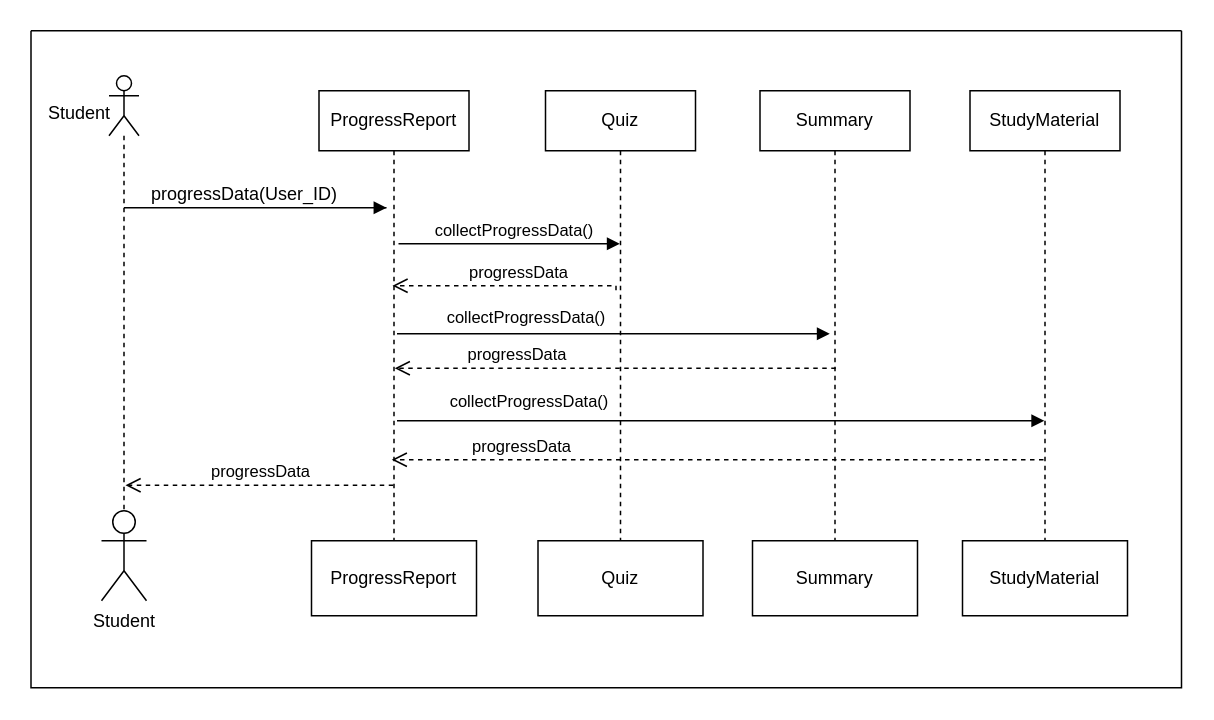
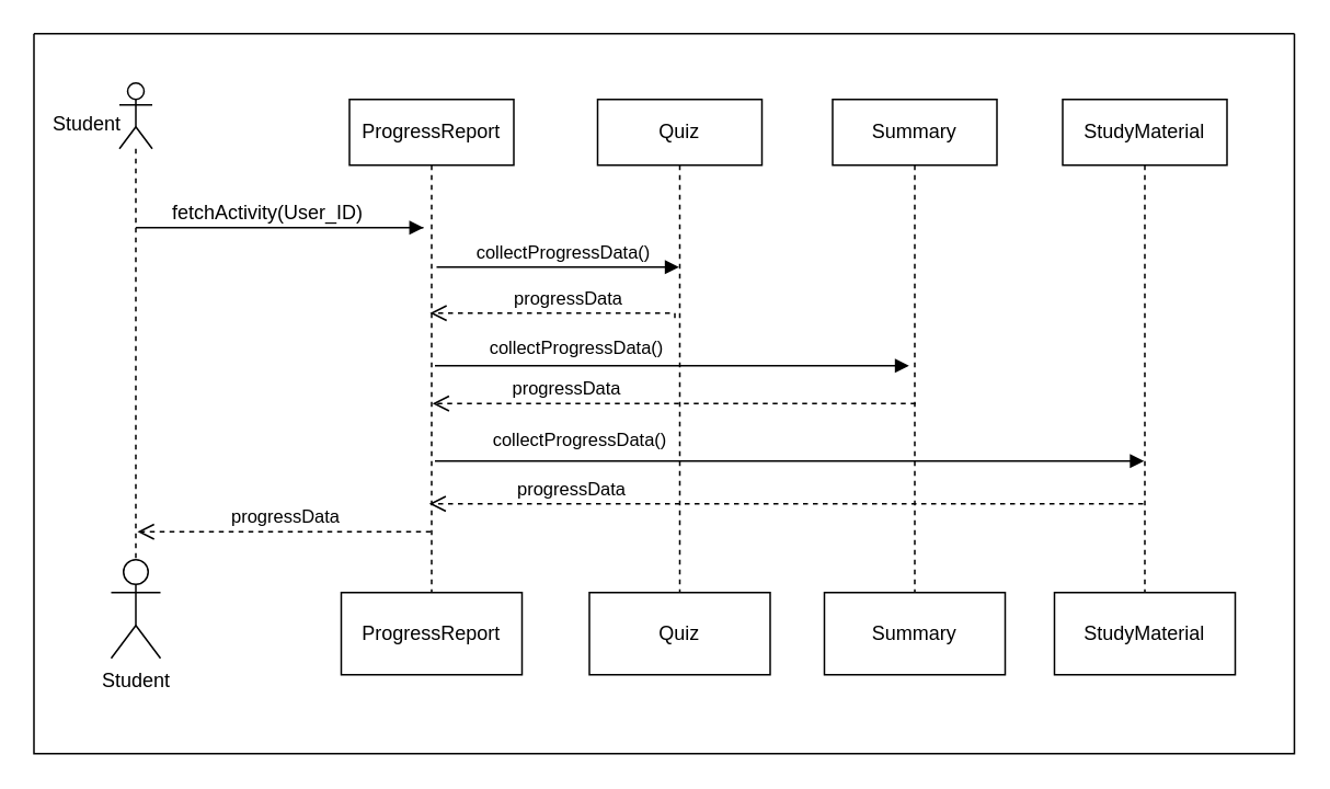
  <mxCell id="0" />
  <mxCell id="1" parent="0" />
  <mxCell id="2" value="ProgressReport" style="shape=umlLifeline;perimeter=lifelinePerimeter;whiteSpace=wrap;html=1;container=0;dropTarget=0;collapsible=0;recursiveResize=0;outlineConnect=0;portConstraint=eastwest;newEdgeStyle={&quot;edgeStyle&quot;:&quot;elbowEdgeStyle&quot;,&quot;elbow&quot;:&quot;vertical&quot;,&quot;curved&quot;:0,&quot;rounded&quot;:0};" vertex="1" parent="1"><mxGeometry x="212" y="60" width="100" height="300" as="geometry" /></mxCell>
  <mxCell id="3" value="progressData" style="html=1;verticalAlign=bottom;endArrow=open;dashed=1;endSize=8;edgeStyle=elbowEdgeStyle;elbow=vertical;curved=0;rounded=0;" edge="1" parent="1"><mxGeometry relative="1" as="geometry"><mxPoint x="83" y="323" as="targetPoint" /><Array as="points"><mxPoint x="178" y="323" /></Array><mxPoint x="261.5" y="323" as="sourcePoint" /></mxGeometry></mxCell>
  <mxCell id="4" value="&amp;nbsp; &amp;nbsp; &amp;nbsp; &amp;nbsp; &amp;nbsp; &amp;nbsp; &amp;nbsp; &amp;nbsp; &amp;nbsp;" style="html=1;verticalAlign=bottom;endArrow=block;edgeStyle=elbowEdgeStyle;elbow=vertical;curved=0;rounded=0;" edge="1" parent="1"><mxGeometry relative="1" as="geometry"><mxPoint x="257" y="138" as="sourcePoint" /><Array as="points"><mxPoint x="82" y="138" /></Array><mxPoint x="257" y="138" as="targetPoint" /></mxGeometry></mxCell>
  <mxCell id="5" value="" style="shape=umlLifeline;perimeter=lifelinePerimeter;whiteSpace=wrap;html=1;container=1;dropTarget=0;collapsible=0;recursiveResize=0;outlineConnect=0;portConstraint=eastwest;newEdgeStyle={&quot;curved&quot;:0,&quot;rounded&quot;:0};participant=umlActor;" vertex="1" parent="1"><mxGeometry x="72" y="50" width="20" height="300" as="geometry" /></mxCell>
- <mxCell id="6" value="progressData(User_ID)" style="text;html=1;align=center;verticalAlign=middle;resizable=0;points=[];autosize=1;strokeColor=none;fillColor=none;" vertex="1" parent="1"><mxGeometry x="92" y="114" width="140" height="30" as="geometry" /></mxCell>
+ <mxCell id="6" value="fetchActivity(User_ID)" style="text;html=1;align=center;verticalAlign=middle;resizable=0;points=[];autosize=1;strokeColor=none;fillColor=none;" vertex="1" parent="1"><mxGeometry x="92" y="114" width="140" height="30" as="geometry" /></mxCell>
  <mxCell id="7" value="ProgressReport" style="html=1;whiteSpace=wrap;" vertex="1" parent="1"><mxGeometry x="207" y="360" width="110" height="50" as="geometry" /></mxCell>
  <mxCell id="8" value="Student" style="shape=umlActor;verticalLabelPosition=bottom;verticalAlign=top;html=1;" vertex="1" parent="1"><mxGeometry x="67" y="340" width="30" height="60" as="geometry" /></mxCell>
  <mxCell id="9" value="Quiz" style="shape=umlLifeline;perimeter=lifelinePerimeter;whiteSpace=wrap;html=1;container=0;dropTarget=0;collapsible=0;recursiveResize=0;outlineConnect=0;portConstraint=eastwest;newEdgeStyle={&quot;edgeStyle&quot;:&quot;elbowEdgeStyle&quot;,&quot;elbow&quot;:&quot;vertical&quot;,&quot;curved&quot;:0,&quot;rounded&quot;:0};" vertex="1" parent="1"><mxGeometry x="363" y="60" width="100" height="300" as="geometry" /></mxCell>
  <mxCell id="10" value="Summary" style="shape=umlLifeline;perimeter=lifelinePerimeter;whiteSpace=wrap;html=1;container=0;dropTarget=0;collapsible=0;recursiveResize=0;outlineConnect=0;portConstraint=eastwest;newEdgeStyle={&quot;edgeStyle&quot;:&quot;elbowEdgeStyle&quot;,&quot;elbow&quot;:&quot;vertical&quot;,&quot;curved&quot;:0,&quot;rounded&quot;:0};" vertex="1" parent="1"><mxGeometry x="506" y="60" width="100" height="300" as="geometry" /></mxCell>
  <mxCell id="11" value="StudyMaterial" style="shape=umlLifeline;perimeter=lifelinePerimeter;whiteSpace=wrap;html=1;container=0;dropTarget=0;collapsible=0;recursiveResize=0;outlineConnect=0;portConstraint=eastwest;newEdgeStyle={&quot;edgeStyle&quot;:&quot;elbowEdgeStyle&quot;,&quot;elbow&quot;:&quot;vertical&quot;,&quot;curved&quot;:0,&quot;rounded&quot;:0};" vertex="1" parent="1"><mxGeometry x="646" y="60" width="100" height="300" as="geometry" /></mxCell>
  <mxCell id="12" value="Quiz" style="html=1;whiteSpace=wrap;" vertex="1" parent="1"><mxGeometry x="358" y="360" width="110" height="50" as="geometry" /></mxCell>
  <mxCell id="13" value="Summary" style="html=1;whiteSpace=wrap;" vertex="1" parent="1"><mxGeometry x="501" y="360" width="110" height="50" as="geometry" /></mxCell>
  <mxCell id="14" value="StudyMaterial" style="html=1;whiteSpace=wrap;" vertex="1" parent="1"><mxGeometry x="641" y="360" width="110" height="50" as="geometry" /></mxCell>
  <mxCell id="15" value="collectProgressData()" style="html=1;verticalAlign=bottom;endArrow=block;edgeStyle=elbowEdgeStyle;elbow=vertical;curved=0;rounded=0;targetPerimeterSpacing=0;endSize=6;strokeWidth=1;startSize=8;" edge="1" parent="1" target="9"><mxGeometry x="0.517" relative="1" as="geometry"><mxPoint x="408" y="162" as="sourcePoint" /><Array as="points"><mxPoint x="265" y="162" /></Array><mxPoint x="408" y="162" as="targetPoint" /><mxPoint as="offset" /></mxGeometry></mxCell>
  <mxCell id="16" value="progressData" style="html=1;verticalAlign=bottom;endArrow=open;dashed=1;endSize=8;edgeStyle=elbowEdgeStyle;elbow=vertical;curved=0;rounded=0;" edge="1" parent="1"><mxGeometry x="-0.105" relative="1" as="geometry"><mxPoint x="261" y="190" as="targetPoint" /><Array as="points"><mxPoint x="356" y="190" /></Array><mxPoint x="410" y="193" as="sourcePoint" /><mxPoint as="offset" /></mxGeometry></mxCell>
  <mxCell id="17" value="progressData" style="html=1;verticalAlign=bottom;endArrow=open;dashed=1;endSize=8;edgeStyle=elbowEdgeStyle;elbow=vertical;curved=0;rounded=0;" edge="1" parent="1"><mxGeometry x="0.459" relative="1" as="geometry"><mxPoint x="262.5" y="245" as="targetPoint" /><Array as="points"><mxPoint x="508" y="245" /></Array><mxPoint x="556.5" y="245" as="sourcePoint" /><mxPoint x="1" as="offset" /></mxGeometry></mxCell>
  <mxCell id="18" value="collectProgressData()" style="html=1;verticalAlign=bottom;endArrow=block;edgeStyle=elbowEdgeStyle;elbow=vertical;curved=0;rounded=0;" edge="1" parent="1"><mxGeometry x="0.126" y="2" relative="1" as="geometry"><mxPoint x="439" y="222" as="sourcePoint" /><Array as="points"><mxPoint x="264" y="222" /></Array><mxPoint x="552.5" y="222" as="targetPoint" /><mxPoint as="offset" /></mxGeometry></mxCell>
  <mxCell id="19" value="progressData" style="html=1;verticalAlign=bottom;endArrow=open;dashed=1;endSize=8;edgeStyle=elbowEdgeStyle;elbow=vertical;curved=0;rounded=0;" edge="1" parent="1"><mxGeometry x="0.602" relative="1" as="geometry"><mxPoint x="260.5" y="306" as="targetPoint" /><Array as="points"><mxPoint x="646.5" y="306" /></Array><mxPoint x="695" y="306" as="sourcePoint" /><mxPoint as="offset" /></mxGeometry></mxCell>
  <mxCell id="20" value="collectProgressData()" style="html=1;verticalAlign=bottom;endArrow=block;edgeStyle=elbowEdgeStyle;elbow=vertical;curved=0;rounded=0;" edge="1" parent="1" target="11"><mxGeometry x="0.079" y="4" relative="1" as="geometry"><mxPoint x="578.5" y="280" as="sourcePoint" /><Array as="points"><mxPoint x="264" y="280" /></Array><mxPoint x="692" y="280" as="targetPoint" /><mxPoint as="offset" /></mxGeometry></mxCell>
  <mxCell id="21" value="Student" style="text;html=1;align=center;verticalAlign=middle;resizable=0;points=[];autosize=1;strokeColor=none;fillColor=none;" vertex="1" parent="1"><mxGeometry x="22" y="60" width="60" height="30" as="geometry" /></mxCell>
  <mxCell id="22" value="" style="swimlane;startSize=0;" vertex="1" parent="1"><mxGeometry x="20" width="767" height="438" as="geometry" y="20"><mxRectangle x="28" width="50" height="44" as="alternateBounds" /></mxGeometry></mxCell>
